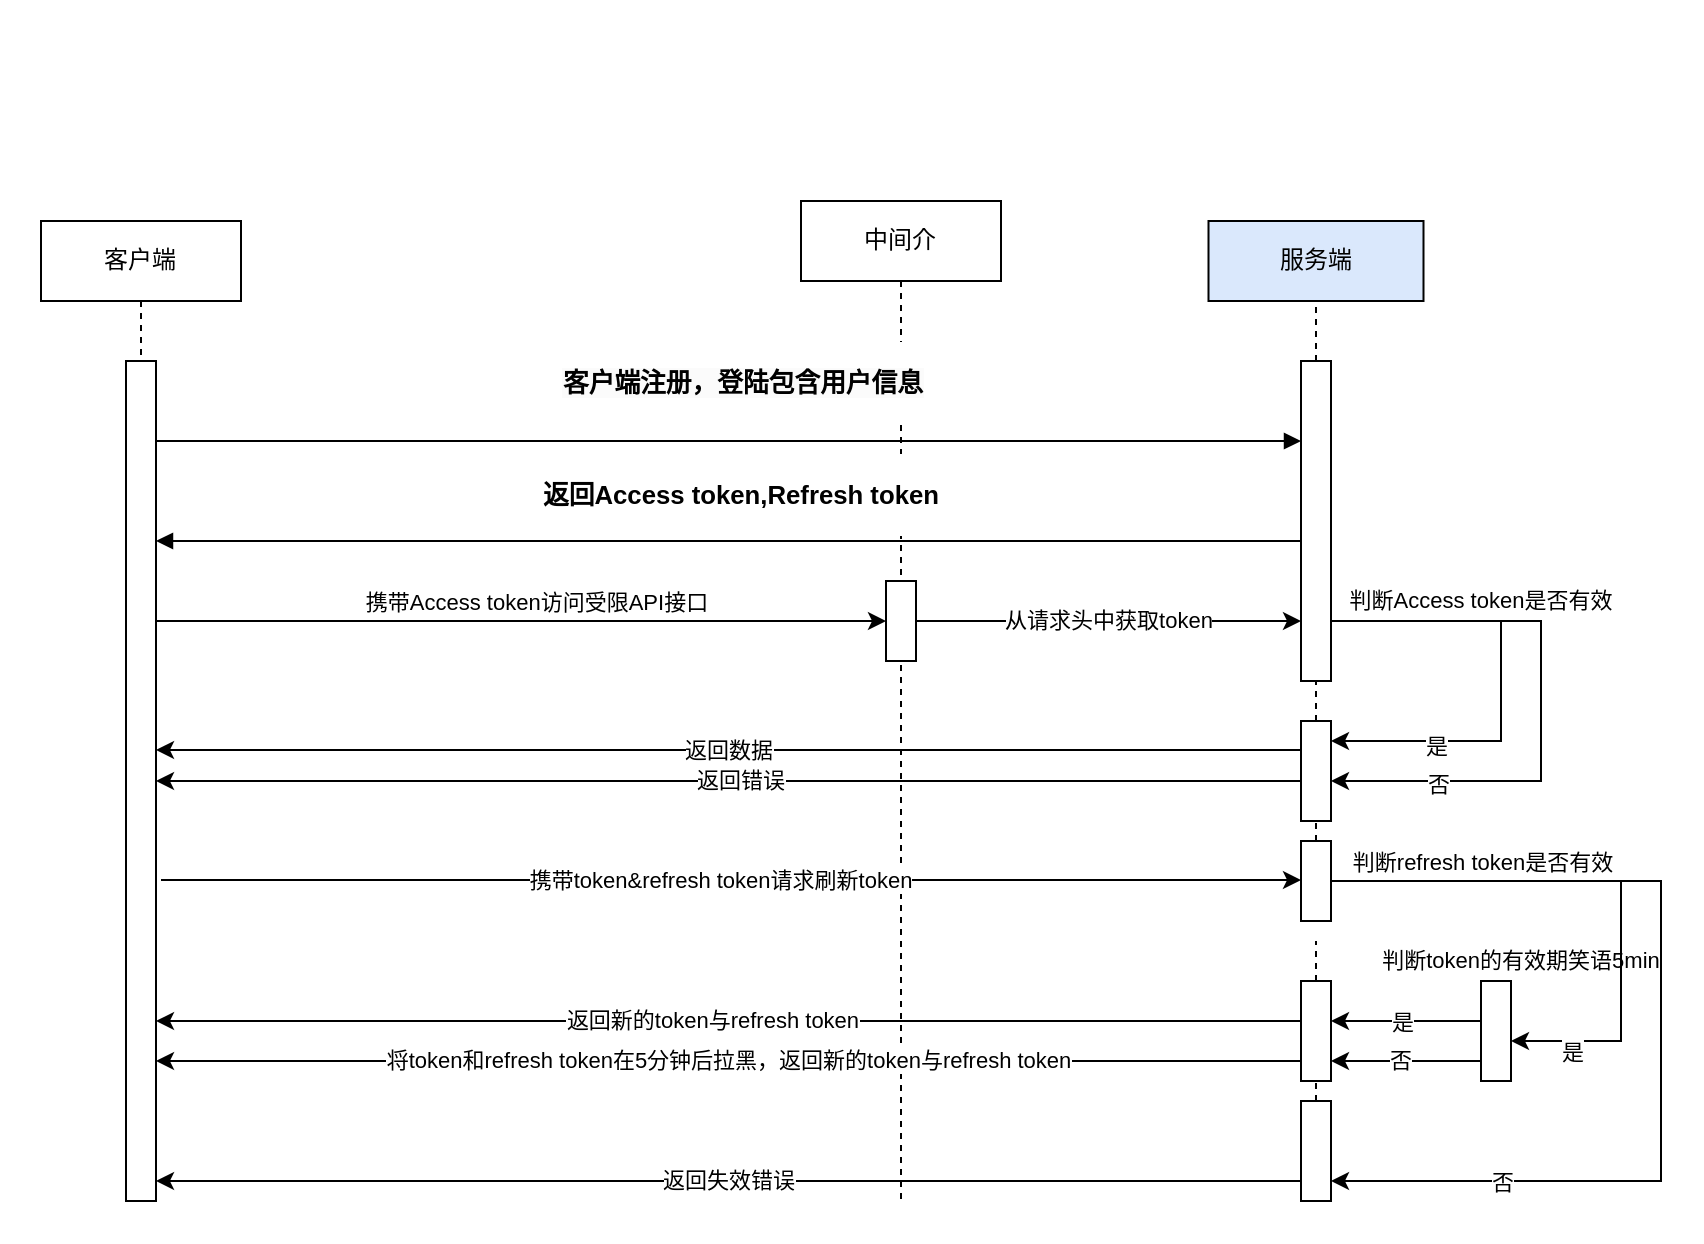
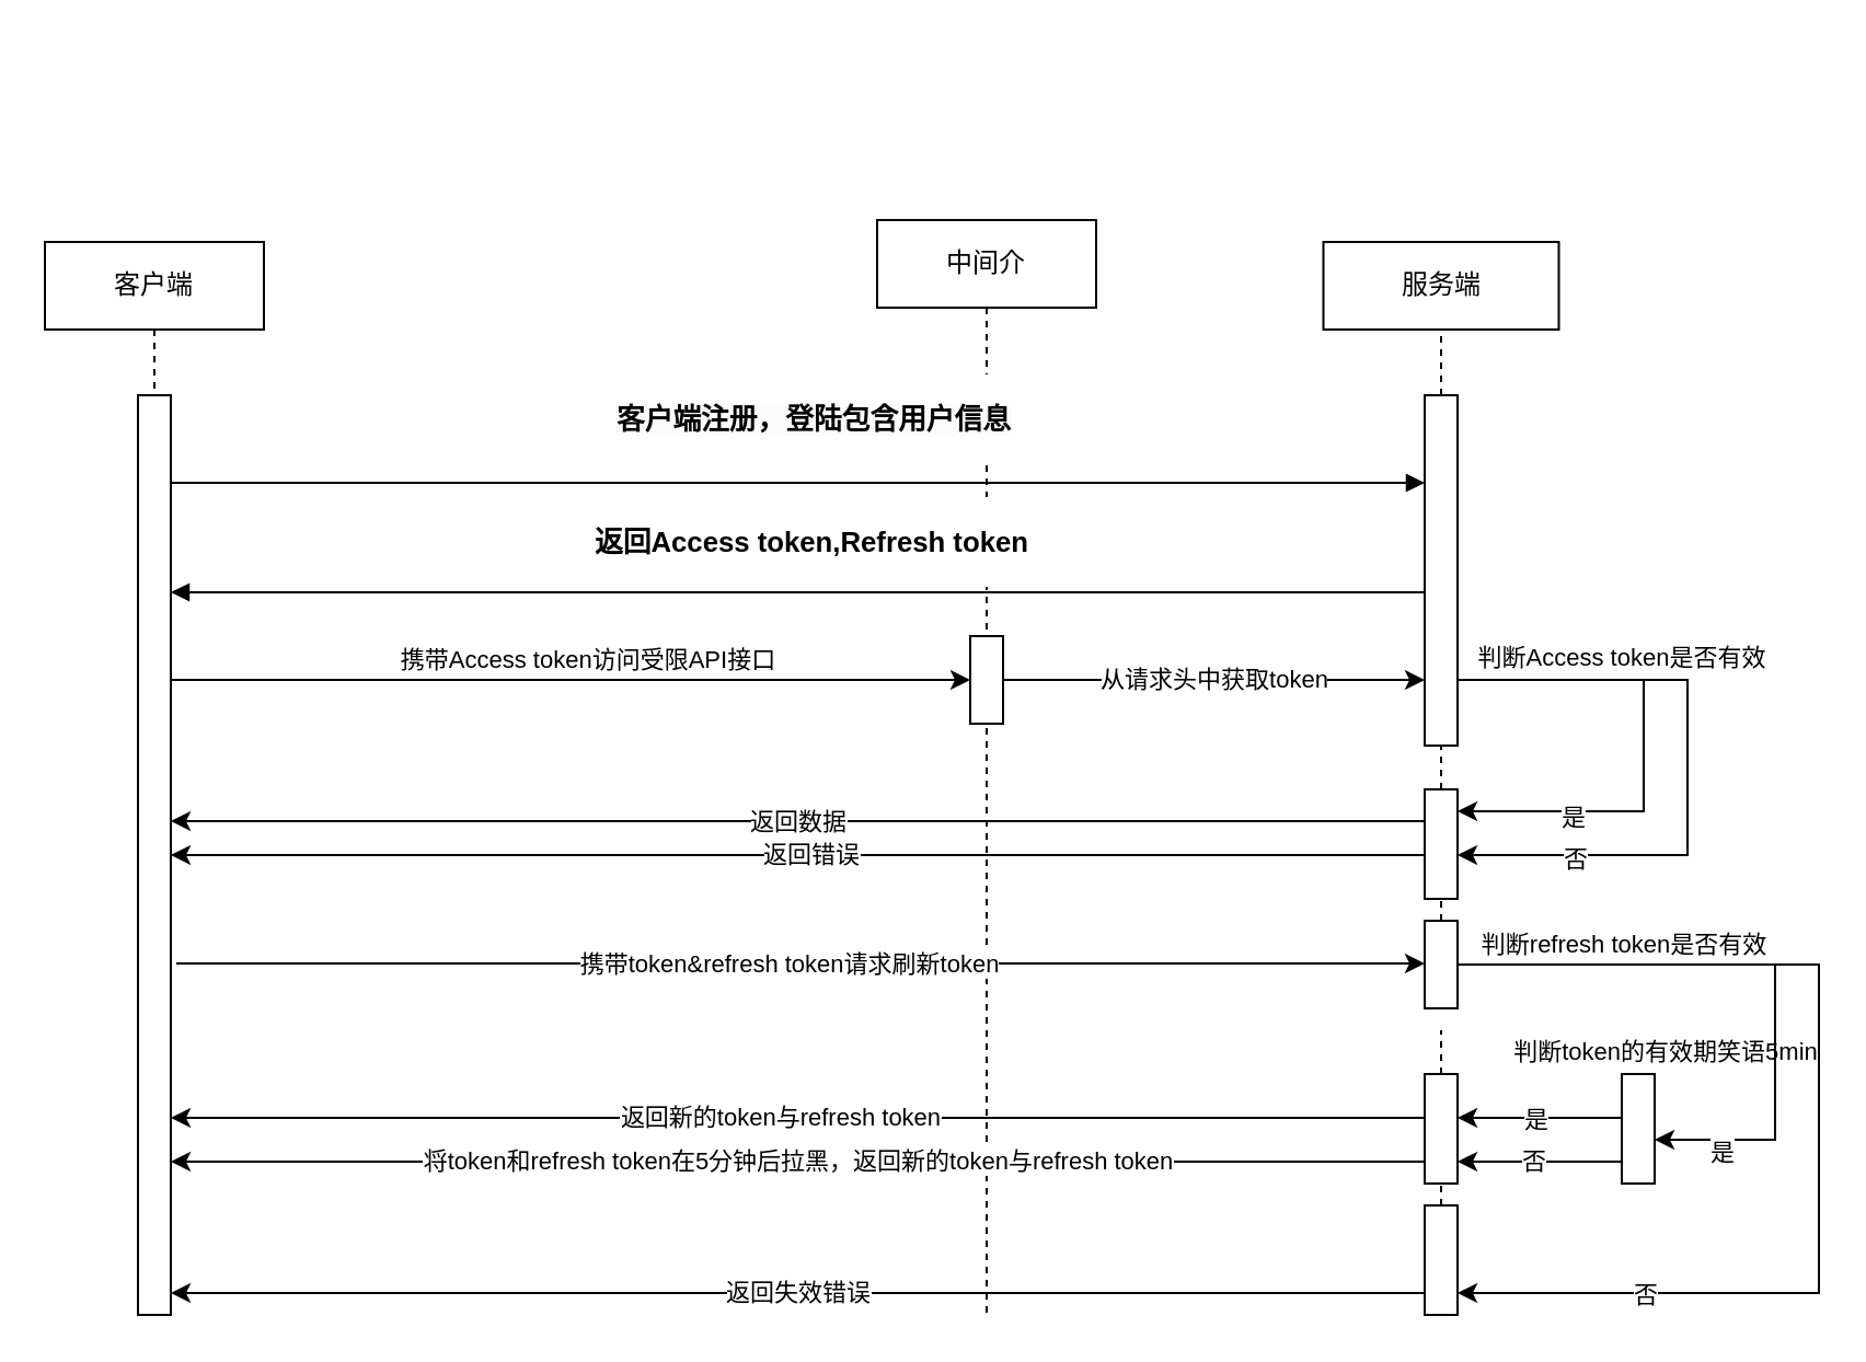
  <mxCell id="0" />
  <mxCell id="1" parent="0" />
  <mxCell id="2" value="客户端" style="shape=umlLifeline;perimeter=lifelinePerimeter;whiteSpace=wrap;html=1;container=0;dropTarget=0;collapsible=0;recursiveResize=0;outlineConnect=0;portConstraint=eastwest;newEdgeStyle={&quot;edgeStyle&quot;:&quot;elbowEdgeStyle&quot;,&quot;elbow&quot;:&quot;vertical&quot;,&quot;curved&quot;:0,&quot;rounded&quot;:0};" parent="1" vertex="1"><mxGeometry x="20" y="110" width="100" height="490" as="geometry" /></mxCell>
  <mxCell id="3" value="" style="html=1;points=[];perimeter=orthogonalPerimeter;outlineConnect=0;targetShapes=umlLifeline;portConstraint=eastwest;newEdgeStyle={&quot;edgeStyle&quot;:&quot;elbowEdgeStyle&quot;,&quot;elbow&quot;:&quot;vertical&quot;,&quot;curved&quot;:0,&quot;rounded&quot;:0};" parent="2" vertex="1"><mxGeometry x="42.5" y="70" width="15" height="420" as="geometry" /></mxCell>
  <mxCell id="4" value="中间介" style="shape=umlLifeline;perimeter=lifelinePerimeter;whiteSpace=wrap;html=1;container=0;dropTarget=0;collapsible=0;recursiveResize=0;outlineConnect=0;portConstraint=eastwest;newEdgeStyle={&quot;edgeStyle&quot;:&quot;elbowEdgeStyle&quot;,&quot;elbow&quot;:&quot;vertical&quot;,&quot;curved&quot;:0,&quot;rounded&quot;:0};" parent="1" vertex="1"><mxGeometry x="400" y="100" width="100" height="500" as="geometry" /></mxCell>
  <mxCell id="5" value="" style="html=1;points=[];perimeter=orthogonalPerimeter;outlineConnect=0;targetShapes=umlLifeline;portConstraint=eastwest;newEdgeStyle={&quot;edgeStyle&quot;:&quot;elbowEdgeStyle&quot;,&quot;elbow&quot;:&quot;vertical&quot;,&quot;curved&quot;:0,&quot;rounded&quot;:0};" parent="4" vertex="1"><mxGeometry x="42.5" y="190" width="15" height="40" as="geometry" /></mxCell>
  <mxCell id="6" value="" style="html=1;verticalAlign=bottom;endArrow=block;edgeStyle=elbowEdgeStyle;elbow=vertical;curved=0;rounded=0;" parent="1" source="3" target="22" edge="1"><mxGeometry relative="1" as="geometry"><mxPoint x="77.5" y="220" as="sourcePoint" /><Array as="points"><mxPoint x="340" y="220" /><mxPoint x="202.5" y="20" /></Array><mxPoint x="640" y="220" as="targetPoint" /></mxGeometry></mxCell>
  <mxCell id="7" value="&lt;h3 style=&quot;background-color: rgb(251, 251, 251);&quot;&gt;客户端注册，登陆包含用户信息&lt;/h3&gt;" style="edgeLabel;html=1;align=center;verticalAlign=middle;resizable=0;points=[];" parent="6" vertex="1" connectable="0"><mxGeometry x="0.004" y="-2" relative="1" as="geometry"><mxPoint x="6" y="-32" as="offset" /></mxGeometry></mxCell>
  <mxCell id="8" value="&lt;h3&gt;返回Access token,Refresh token&lt;/h3&gt;" style="html=1;verticalAlign=bottom;endArrow=block;edgeStyle=elbowEdgeStyle;elbow=vertical;curved=0;rounded=0;" parent="1" source="22" target="3" edge="1"><mxGeometry x="-0.022" relative="1" as="geometry"><mxPoint x="560" y="270" as="sourcePoint" /><Array as="points"><mxPoint x="190" y="270" /><mxPoint x="310" y="310" /><mxPoint x="360" y="250" /><mxPoint x="190" y="230" /></Array><mxPoint x="90" y="270" as="targetPoint" /><mxPoint as="offset" /></mxGeometry></mxCell>
  <mxCell id="9" value="" style="endArrow=classic;html=1;rounded=0;" parent="1" target="5" edge="1"><mxGeometry width="50" height="50" relative="1" as="geometry"><mxPoint x="77.5" y="310" as="sourcePoint" /><mxPoint x="442.5" y="310" as="targetPoint" /><Array as="points"><mxPoint x="282.5" y="310" /></Array></mxGeometry></mxCell>
  <mxCell id="10" value="携带Access token访问受限API接口" style="edgeLabel;html=1;align=center;verticalAlign=middle;resizable=0;points=[];rotation=0;" parent="9" vertex="1" connectable="0"><mxGeometry x="0.041" y="-7" relative="1" as="geometry"><mxPoint y="-17" as="offset" /></mxGeometry></mxCell>
- <mxCell id="11" value="服务端" style="rounded=0;whiteSpace=wrap;html=1;fillColor=#dae8fc;" parent="1" vertex="1"><mxGeometry x="603.75" y="110" width="107.5" height="40" as="geometry" /></mxCell>
+ <mxCell id="11" value="服务端" style="rounded=0;whiteSpace=wrap;html=1;" parent="1" vertex="1"><mxGeometry x="603.75" y="110" width="107.5" height="40" as="geometry" /></mxCell>
  <mxCell id="12" value="判断Access token是否有效" style="endArrow=classic;html=1;rounded=0;" parent="1" edge="1"><mxGeometry x="-0.348" y="10" width="50" height="50" relative="1" as="geometry"><mxPoint x="665" y="310" as="sourcePoint" /><mxPoint x="665" y="370" as="targetPoint" /><Array as="points"><mxPoint x="750" y="310" /><mxPoint x="750" y="370" /><mxPoint x="700" y="370" /></Array><mxPoint as="offset" /></mxGeometry></mxCell>
  <mxCell id="13" value="是" style="edgeLabel;html=1;align=center;verticalAlign=middle;resizable=0;points=[];" parent="12" vertex="1" connectable="0"><mxGeometry x="0.544" y="2" relative="1" as="geometry"><mxPoint as="offset" /></mxGeometry></mxCell>
  <mxCell id="14" value="判断token的有效期笑语5min" style="endArrow=classic;html=1;rounded=0;" parent="1" source="41" edge="1"><mxGeometry x="-1" y="-36" width="50" height="50" relative="1" as="geometry"><mxPoint x="780" y="510" as="sourcePoint" /><mxPoint x="665" y="510" as="targetPoint" /><Array as="points"><mxPoint x="738" y="510" /></Array><mxPoint x="20" y="6" as="offset" /></mxGeometry></mxCell>
  <mxCell id="15" value="是" style="edgeLabel;html=1;align=center;verticalAlign=middle;resizable=0;points=[];" parent="14" vertex="1" connectable="0"><mxGeometry x="0.528" y="5" relative="1" as="geometry"><mxPoint x="17" y="-5" as="offset" /></mxGeometry></mxCell>
  <mxCell id="16" value="返回新的token与refresh token" style="endArrow=classic;html=1;rounded=0;" parent="1" edge="1"><mxGeometry x="0.026" width="50" height="50" relative="1" as="geometry"><mxPoint x="650" y="510" as="sourcePoint" /><mxPoint x="77.5" y="510" as="targetPoint" /><Array as="points"><mxPoint x="630" y="510" /></Array><mxPoint as="offset" /></mxGeometry></mxCell>
  <mxCell id="17" value="从请求头中获取token" style="edgeStyle=elbowEdgeStyle;rounded=0;orthogonalLoop=1;jettySize=auto;html=1;elbow=vertical;curved=0;" parent="1" source="5" target="22" edge="1"><mxGeometry relative="1" as="geometry"><Array as="points"><mxPoint x="610" y="310" /><mxPoint x="520" y="340" /></Array></mxGeometry></mxCell>
  <mxCell id="18" value="" style="endArrow=none;dashed=1;html=1;rounded=0;" parent="1" source="22" target="11" edge="1"><mxGeometry width="50" height="50" relative="1" as="geometry"><mxPoint x="658" y="590" as="sourcePoint" /><mxPoint x="660" y="170" as="targetPoint" /></mxGeometry></mxCell>
  <mxCell id="19" value="" style="endArrow=none;dashed=1;html=1;rounded=0;" parent="1" target="20" edge="1"><mxGeometry width="50" height="50" relative="1" as="geometry"><mxPoint x="657.5" y="420" as="sourcePoint" /><mxPoint x="658" y="150" as="targetPoint" /></mxGeometry></mxCell>
  <mxCell id="20" value="" style="html=1;points=[];perimeter=orthogonalPerimeter;outlineConnect=0;targetShapes=umlLifeline;portConstraint=eastwest;newEdgeStyle={&quot;edgeStyle&quot;:&quot;elbowEdgeStyle&quot;,&quot;elbow&quot;:&quot;vertical&quot;,&quot;curved&quot;:0,&quot;rounded&quot;:0};" parent="1" vertex="1"><mxGeometry x="650" y="360" width="15" height="50" as="geometry" /></mxCell>
  <mxCell id="21" value="" style="endArrow=none;dashed=1;html=1;rounded=0;" parent="1" source="20" target="22" edge="1"><mxGeometry width="50" height="50" relative="1" as="geometry"><mxPoint x="658" y="360" as="sourcePoint" /><mxPoint x="658" y="150" as="targetPoint" /></mxGeometry></mxCell>
  <mxCell id="22" value="" style="html=1;points=[];perimeter=orthogonalPerimeter;outlineConnect=0;targetShapes=umlLifeline;portConstraint=eastwest;newEdgeStyle={&quot;edgeStyle&quot;:&quot;elbowEdgeStyle&quot;,&quot;elbow&quot;:&quot;vertical&quot;,&quot;curved&quot;:0,&quot;rounded&quot;:0};" parent="1" vertex="1"><mxGeometry x="650" y="180" width="15" height="160" as="geometry" /></mxCell>
  <mxCell id="23" value="" style="endArrow=none;dashed=1;html=1;rounded=0;" parent="1" source="25" edge="1"><mxGeometry width="50" height="50" relative="1" as="geometry"><mxPoint x="658" y="590" as="sourcePoint" /><mxPoint x="657.5" y="470" as="targetPoint" /></mxGeometry></mxCell>
  <mxCell id="24" value="" style="endArrow=none;dashed=1;html=1;rounded=0;" parent="1" source="40" target="25" edge="1"><mxGeometry width="50" height="50" relative="1" as="geometry"><mxPoint x="658" y="590" as="sourcePoint" /><mxPoint x="658" y="470" as="targetPoint" /></mxGeometry></mxCell>
  <mxCell id="25" value="" style="html=1;points=[];perimeter=orthogonalPerimeter;outlineConnect=0;targetShapes=umlLifeline;portConstraint=eastwest;newEdgeStyle={&quot;edgeStyle&quot;:&quot;elbowEdgeStyle&quot;,&quot;elbow&quot;:&quot;vertical&quot;,&quot;curved&quot;:0,&quot;rounded&quot;:0};" parent="1" vertex="1"><mxGeometry x="650" y="490" width="15" height="50" as="geometry" /></mxCell>
  <mxCell id="26" value="否" style="endArrow=classic;html=1;rounded=0;" parent="1" source="41" edge="1"><mxGeometry x="0.067" width="50" height="50" relative="1" as="geometry"><mxPoint x="800" y="530" as="sourcePoint" /><mxPoint x="665" y="530" as="targetPoint" /><Array as="points" /><mxPoint as="offset" /></mxGeometry></mxCell>
  <mxCell id="27" value="将token和refresh token在5分钟后拉黑，返回新的token与refresh token" style="endArrow=classic;html=1;rounded=0;" parent="1" edge="1"><mxGeometry x="0.0" width="50" height="50" relative="1" as="geometry"><mxPoint x="650" y="530" as="sourcePoint" /><mxPoint x="77.5" y="530" as="targetPoint" /><mxPoint as="offset" /></mxGeometry></mxCell>
  <mxCell id="28" value="" style="endArrow=classic;html=1;rounded=0;" parent="1" target="20" edge="1"><mxGeometry width="50" height="50" relative="1" as="geometry"><mxPoint x="665" y="310" as="sourcePoint" /><mxPoint x="670" y="390" as="targetPoint" /><Array as="points"><mxPoint x="770" y="310" /><mxPoint x="770" y="390" /></Array></mxGeometry></mxCell>
  <mxCell id="29" value="否" style="edgeLabel;html=1;align=center;verticalAlign=middle;resizable=0;points=[];" parent="28" vertex="1" connectable="0"><mxGeometry x="0.634" y="1" relative="1" as="geometry"><mxPoint as="offset" /></mxGeometry></mxCell>
  <mxCell id="30" value="返回数据" style="endArrow=classic;html=1;rounded=0;" parent="1" edge="1"><mxGeometry width="50" height="50" relative="1" as="geometry"><mxPoint x="650" y="374.5" as="sourcePoint" /><mxPoint x="77.5" y="374.5" as="targetPoint" /></mxGeometry></mxCell>
  <mxCell id="31" value="返回错误" style="endArrow=classic;html=1;rounded=0;" parent="1" edge="1"><mxGeometry x="-0.022" width="50" height="50" relative="1" as="geometry"><mxPoint x="650" y="390" as="sourcePoint" /><mxPoint x="77.5" y="390" as="targetPoint" /><mxPoint as="offset" /></mxGeometry></mxCell>
  <mxCell id="32" value="携带token&amp;amp;refresh token请求刷新token" style="endArrow=classic;html=1;rounded=0;" parent="1" edge="1"><mxGeometry x="-0.018" width="50" height="50" relative="1" as="geometry"><mxPoint x="80" y="439.5" as="sourcePoint" /><mxPoint x="650" y="439.5" as="targetPoint" /><mxPoint as="offset" /></mxGeometry></mxCell>
  <mxCell id="33" value="" style="html=1;points=[];perimeter=orthogonalPerimeter;outlineConnect=0;targetShapes=umlLifeline;portConstraint=eastwest;newEdgeStyle={&quot;edgeStyle&quot;:&quot;elbowEdgeStyle&quot;,&quot;elbow&quot;:&quot;vertical&quot;,&quot;curved&quot;:0,&quot;rounded&quot;:0};" parent="1" vertex="1"><mxGeometry x="650" y="420" width="15" height="40" as="geometry" /></mxCell>
  <mxCell id="34" value="" style="endArrow=classic;html=1;rounded=0;" parent="1" source="33" target="41" edge="1"><mxGeometry width="50" height="50" relative="1" as="geometry"><mxPoint x="665" y="439.5" as="sourcePoint" /><mxPoint x="730" y="520" as="targetPoint" /><Array as="points"><mxPoint x="810" y="440" /><mxPoint x="810" y="520" /></Array></mxGeometry></mxCell>
  <mxCell id="35" value="判断refresh token是否有效" style="edgeLabel;html=1;align=center;verticalAlign=middle;resizable=0;points=[];" parent="34" vertex="1" connectable="0"><mxGeometry x="-0.625" relative="1" as="geometry"><mxPoint x="22" y="-10" as="offset" /></mxGeometry></mxCell>
  <mxCell id="36" value="是" style="edgeLabel;html=1;align=center;verticalAlign=middle;resizable=0;points=[];" parent="34" vertex="1" connectable="0"><mxGeometry x="0.786" y="5" relative="1" as="geometry"><mxPoint as="offset" /></mxGeometry></mxCell>
  <mxCell id="37" value="" style="endArrow=classic;html=1;rounded=0;" parent="1" source="33" target="40" edge="1"><mxGeometry width="50" height="50" relative="1" as="geometry"><mxPoint x="670" y="440" as="sourcePoint" /><mxPoint x="670" y="590" as="targetPoint" /><Array as="points"><mxPoint x="830" y="440" /><mxPoint x="830" y="590" /></Array></mxGeometry></mxCell>
  <mxCell id="38" value="否" style="edgeLabel;html=1;align=center;verticalAlign=middle;resizable=0;points=[];" parent="37" vertex="1" connectable="0"><mxGeometry x="0.646" relative="1" as="geometry"><mxPoint as="offset" /></mxGeometry></mxCell>
  <mxCell id="39" value="" style="endArrow=none;dashed=1;html=1;rounded=0;" parent="1" target="40" edge="1"><mxGeometry width="50" height="50" relative="1" as="geometry"><mxPoint x="658" y="590" as="sourcePoint" /><mxPoint x="658" y="540" as="targetPoint" /></mxGeometry></mxCell>
  <mxCell id="40" value="" style="html=1;points=[];perimeter=orthogonalPerimeter;outlineConnect=0;targetShapes=umlLifeline;portConstraint=eastwest;newEdgeStyle={&quot;edgeStyle&quot;:&quot;elbowEdgeStyle&quot;,&quot;elbow&quot;:&quot;vertical&quot;,&quot;curved&quot;:0,&quot;rounded&quot;:0};" parent="1" vertex="1"><mxGeometry x="650" y="550" width="15" height="50" as="geometry" /></mxCell>
  <mxCell id="41" value="" style="html=1;points=[];perimeter=orthogonalPerimeter;outlineConnect=0;targetShapes=umlLifeline;portConstraint=eastwest;newEdgeStyle={&quot;edgeStyle&quot;:&quot;elbowEdgeStyle&quot;,&quot;elbow&quot;:&quot;vertical&quot;,&quot;curved&quot;:0,&quot;rounded&quot;:0};" parent="1" vertex="1"><mxGeometry x="740" y="490" width="15" height="50" as="geometry" /></mxCell>
  <mxCell id="42" value="返回失效错误" style="endArrow=classic;html=1;rounded=0;" parent="1" edge="1"><mxGeometry x="0.0" width="50" height="50" relative="1" as="geometry"><mxPoint x="650" y="590" as="sourcePoint" /><mxPoint x="77.5" y="590" as="targetPoint" /><mxPoint as="offset" /></mxGeometry></mxCell>
